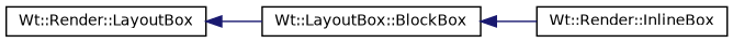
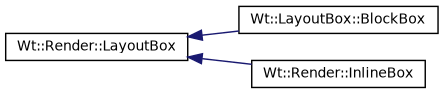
  digraph {
    rankdir=LR
    node [color=black fillcolor=white fontname=Helvetica fontsize=10 shape=record style=filled]
    edge [color=midnightblue dir=back fontname=Helvetica fontsize=10 labelfontname=Helvetica labelfontsize=10 style=solid]
    n1 [height=0.2 label="Wt::Render::LayoutBox" width=0.4]
    n2 [height=0.2 label="Wt::LayoutBox::BlockBox" width=0.4]
    n3 [height=0.2 label="Wt::Render::InlineBox" width=0.4]
    n1 -> n2
-   n2 -> n3
+   n1 -> n3
  }
